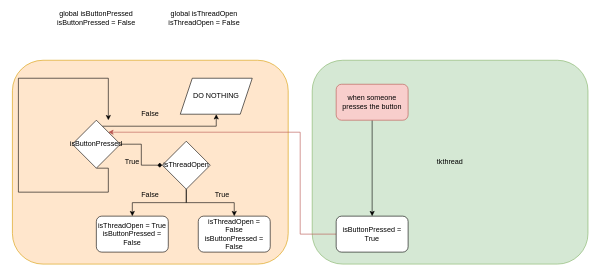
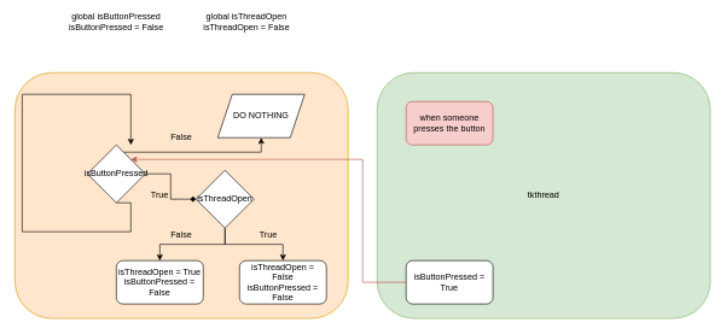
  <mxCell id="0" />
  <mxCell id="1" parent="0" />
  <mxCell id="2" value="" style="rounded=1;whiteSpace=wrap;html=1;fillColor=#ffe6cc;strokeColor=#d79b00;" parent="1" vertex="1"><mxGeometry x="20" y="100" width="460" height="340" as="geometry" /></mxCell>
  <mxCell id="3" style="edgeStyle=orthogonalEdgeStyle;rounded=0;orthogonalLoop=1;jettySize=auto;html=1;entryX=0.5;entryY=0;entryDx=0;entryDy=0;exitX=0.5;exitY=1;exitDx=0;exitDy=0;" parent="1" source="7" edge="1"><mxGeometry relative="1" as="geometry"><mxPoint x="180" y="200" as="targetPoint" /><mxPoint x="180" y="290" as="sourcePoint" /><Array as="points"><mxPoint x="180" y="320" /><mxPoint x="30" y="320" /><mxPoint x="30" y="130" /><mxPoint x="180" y="130" /></Array></mxGeometry></mxCell>
  <mxCell id="4" value="global isButtonPressed&lt;br&gt;isButtonPressed = False" style="text;html=1;strokeColor=none;fillColor=none;align=center;verticalAlign=middle;whiteSpace=wrap;rounded=0;" parent="1" vertex="1"><mxGeometry x="90" y="20" width="140" height="20" as="geometry" /></mxCell>
  <mxCell id="5" style="edgeStyle=orthogonalEdgeStyle;rounded=0;orthogonalLoop=1;jettySize=auto;html=1;endArrow=diamond;" parent="1" source="7" target="18" edge="1"><mxGeometry relative="1" as="geometry" /></mxCell>
  <mxCell id="6" style="edgeStyle=orthogonalEdgeStyle;rounded=0;orthogonalLoop=1;jettySize=auto;html=1;" parent="1" source="7" target="19" edge="1"><mxGeometry relative="1" as="geometry"><Array as="points"><mxPoint x="360" y="210" /></Array></mxGeometry></mxCell>
  <mxCell id="7" value="isButtonPressed" style="rhombus;whiteSpace=wrap;html=1;" parent="1" vertex="1"><mxGeometry x="120" y="200" width="80" height="80" as="geometry" /></mxCell>
  <mxCell id="8" value="isThreadOpen = True&lt;br&gt;isButtonPressed = False" style="rounded=1;whiteSpace=wrap;html=1;" parent="1" vertex="1"><mxGeometry x="160" y="360" width="120" height="60" as="geometry" /></mxCell>
  <mxCell id="9" value="tkthread" style="rounded=1;whiteSpace=wrap;html=1;fillColor=#d5e8d4;strokeColor=#82b366;" parent="1" vertex="1"><mxGeometry x="520" y="100" width="460" height="340" as="geometry" /></mxCell>
- <mxCell id="10" style="edgeStyle=orthogonalEdgeStyle;rounded=0;orthogonalLoop=1;jettySize=auto;html=1;" parent="1" source="11" target="14" edge="1"><mxGeometry relative="1" as="geometry"><mxPoint x="620" y="230" as="targetPoint" /></mxGeometry></mxCell>
  <mxCell id="11" value="when someone presses the button" style="rounded=1;whiteSpace=wrap;html=1;fillColor=#f8cecc;strokeColor=#b85450;" parent="1" vertex="1"><mxGeometry x="560" y="140" width="120" height="60" as="geometry" /></mxCell>
  <mxCell id="12" value="global isThreadOpen&lt;br&gt;isThreadOpen = False" style="text;html=1;strokeColor=none;fillColor=none;align=center;verticalAlign=middle;whiteSpace=wrap;rounded=0;" parent="1" vertex="1"><mxGeometry x="270" y="20" width="140" height="20" as="geometry" /></mxCell>
  <mxCell id="13" style="edgeStyle=orthogonalEdgeStyle;rounded=0;orthogonalLoop=1;jettySize=auto;html=1;entryX=1;entryY=0;entryDx=0;entryDy=0;fillColor=#f8cecc;strokeColor=#b85450;" parent="1" source="14" target="7" edge="1"><mxGeometry relative="1" as="geometry"><Array as="points"><mxPoint x="500" y="390" /><mxPoint x="500" y="220" /></Array></mxGeometry></mxCell>
  <mxCell id="14" value="isButtonPressed = True" style="rounded=1;whiteSpace=wrap;html=1;" parent="1" vertex="1"><mxGeometry x="560" y="360" width="120" height="60" as="geometry" /></mxCell>
  <mxCell id="15" value="isThreadOpen = False&lt;br&gt;isButtonPressed = False" style="rounded=1;whiteSpace=wrap;html=1;" parent="1" vertex="1"><mxGeometry x="330" y="360" width="120" height="60" as="geometry" /></mxCell>
  <mxCell id="16" style="edgeStyle=orthogonalEdgeStyle;rounded=0;orthogonalLoop=1;jettySize=auto;html=1;" parent="1" source="18" target="8" edge="1"><mxGeometry relative="1" as="geometry" /></mxCell>
  <mxCell id="17" style="edgeStyle=orthogonalEdgeStyle;rounded=0;orthogonalLoop=1;jettySize=auto;html=1;entryX=0.5;entryY=0;entryDx=0;entryDy=0;" parent="1" source="18" target="15" edge="1"><mxGeometry relative="1" as="geometry" /></mxCell>
  <mxCell id="18" value="isThreadOpen" style="rhombus;whiteSpace=wrap;html=1;" parent="1" vertex="1"><mxGeometry x="270" y="235" width="80" height="80" as="geometry" /></mxCell>
  <mxCell id="19" value="DO NOTHING" style="shape=parallelogram;perimeter=parallelogramPerimeter;whiteSpace=wrap;html=1;fixedSize=1;" parent="1" vertex="1"><mxGeometry x="300" y="130" width="120" height="60" as="geometry" /></mxCell>
  <mxCell id="20" value="False" style="text;html=1;strokeColor=none;fillColor=none;align=center;verticalAlign=middle;whiteSpace=wrap;rounded=0;" parent="1" vertex="1"><mxGeometry x="230" y="180" width="40" height="20" as="geometry" /></mxCell>
  <mxCell id="21" value="True" style="text;html=1;strokeColor=none;fillColor=none;align=center;verticalAlign=middle;whiteSpace=wrap;rounded=0;" parent="1" vertex="1"><mxGeometry x="200" y="260" width="40" height="20" as="geometry" /></mxCell>
  <mxCell id="22" value="False" style="text;html=1;strokeColor=none;fillColor=none;align=center;verticalAlign=middle;whiteSpace=wrap;rounded=0;" parent="1" vertex="1"><mxGeometry x="230" y="315" width="40" height="20" as="geometry" /></mxCell>
  <mxCell id="23" value="True" style="text;html=1;strokeColor=none;fillColor=none;align=center;verticalAlign=middle;whiteSpace=wrap;rounded=0;" parent="1" vertex="1"><mxGeometry x="350" y="315" width="40" height="20" as="geometry" /></mxCell>
